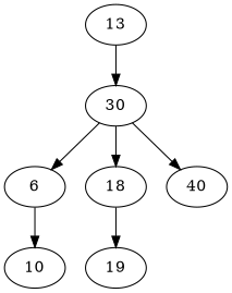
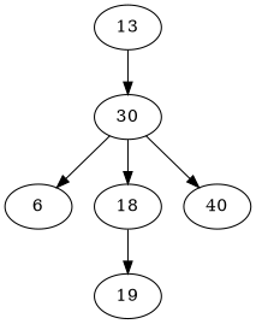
  digraph {
    13
    30
    6
-   10
    18
    40
    19
    13 -> 30
    30 -> 6
    30 -> 18
    30 -> 40
-   6 -> 10
    18 -> 19
  }
